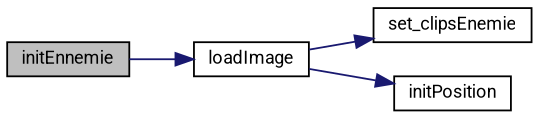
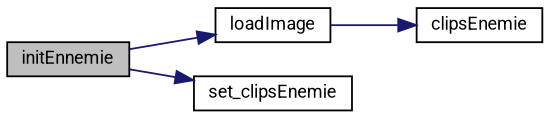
  digraph {
    rankdir=LR
    node [color=black fillcolor=white fontname=Roboto fontsize=10 shape=record style=filled]
    edge [color=midnightblue fontname=Roboto fontsize=10 labelfontname=Roboto labelfontsize=10 style=solid]
    n1 [fillcolor=grey75 fontcolor=black height=0.2 label=initEnnemie width=0.4]
    n2 [height=0.2 label=loadImage width=0.4]
    n3 [height=0.2 label=set_clipsEnemie width=0.4]
-   n4 [height=0.2 label=initPosition width=0.4]
+   n4 [height=0.2 label=clipsEnemie width=0.4]
    n1 -> n2
-   n2 -> n3
+   n1 -> n3
    n2 -> n4
  }
